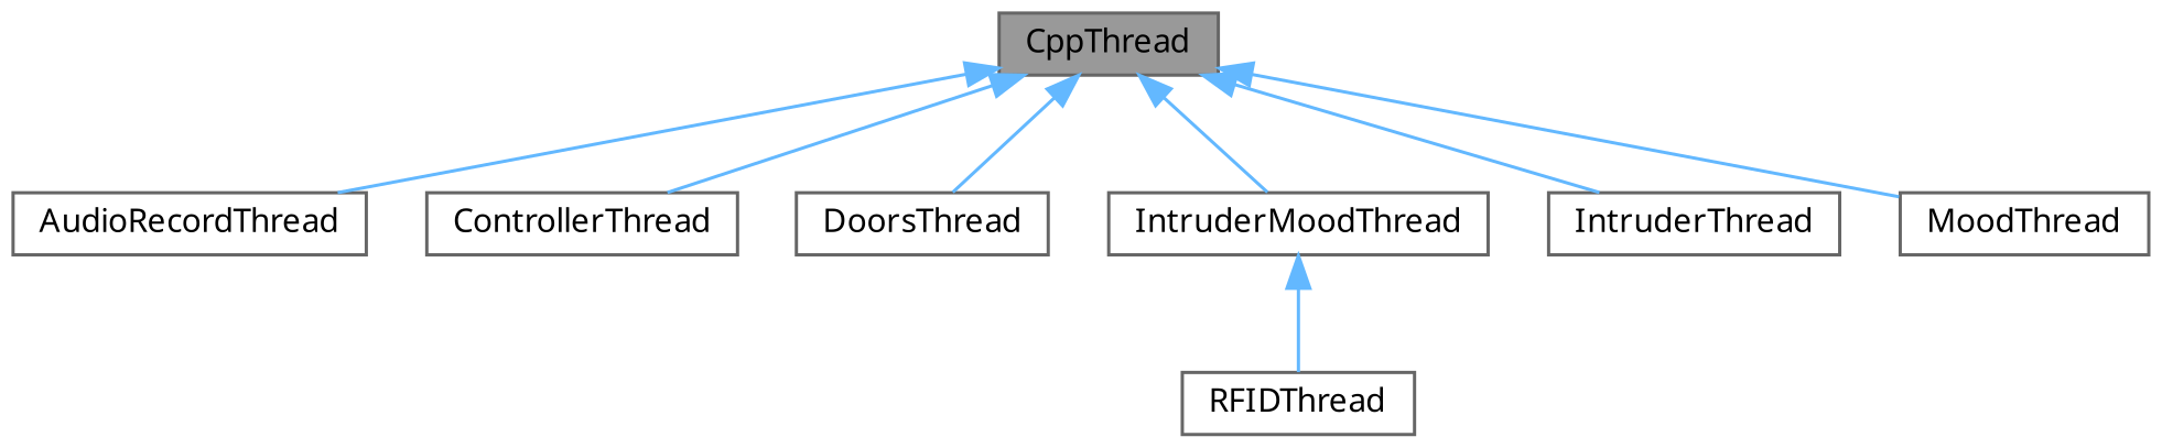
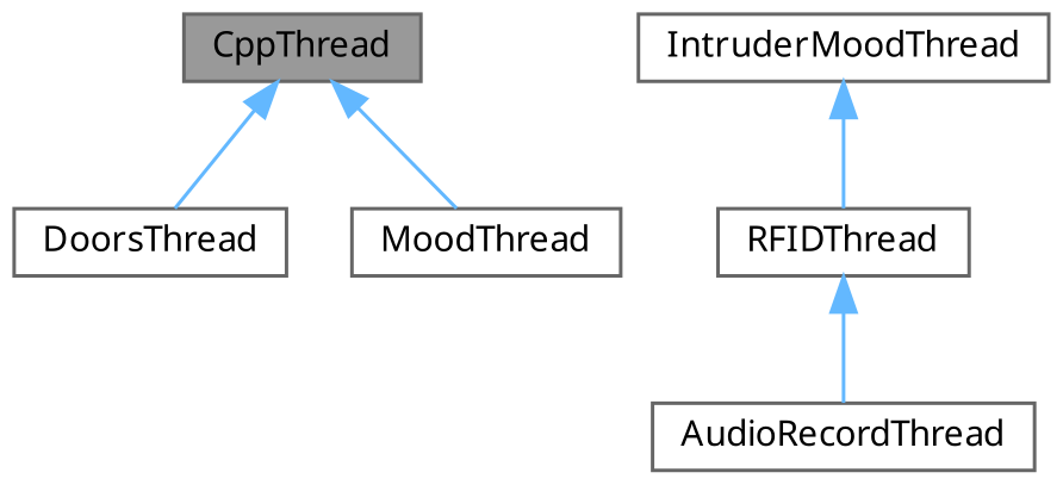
  digraph {
    fontname="Noto Sans"
    rankdir=TB
    node [color=gray40 fillcolor=white fontname="Noto Sans" fontsize=10 shape=box style=filled]
    edge [color=steelblue1 dir=back fontname="Noto Sans" fontsize=10 labelfontname=Helvetica labelfontsize=10 style=solid]
    n1 [fillcolor=grey60 fontcolor=black height=0.2 label=CppThread width=0.4]
    n2 [height=0.2 label=AudioRecordThread width=0.4]
-   n3 [height=0.2 label=ControllerThread width=0.4]
    n4 [height=0.2 label=DoorsThread width=0.4]
    n5 [height=0.2 label=IntruderMoodThread width=0.4]
-   n6 [height=0.2 label=IntruderThread width=0.4]
    n7 [height=0.2 label=MoodThread width=0.4]
    n8 [height=0.2 label=RFIDThread width=0.4]
-   n1 -> n2
-   n1 -> n3
+   n8 -> n2
    n1 -> n4
-   n1 -> n5
-   n1 -> n6
    n1 -> n7
    n5 -> n8
  }
